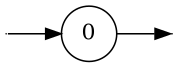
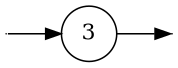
  digraph {
    rankdir=LR
    vcsn_context="lal_char(ab)_b"
    node [shape=point]
    I0 [width=0]
    F0 [width=0]
-   0 [shape=circle]
+   0 [shape=circle label=3]
    subgraph sub_1 {
      I0
      F0
    }
    subgraph sub_2 {
      0
    }
    I0 -> 0
    0 -> F0
  }
